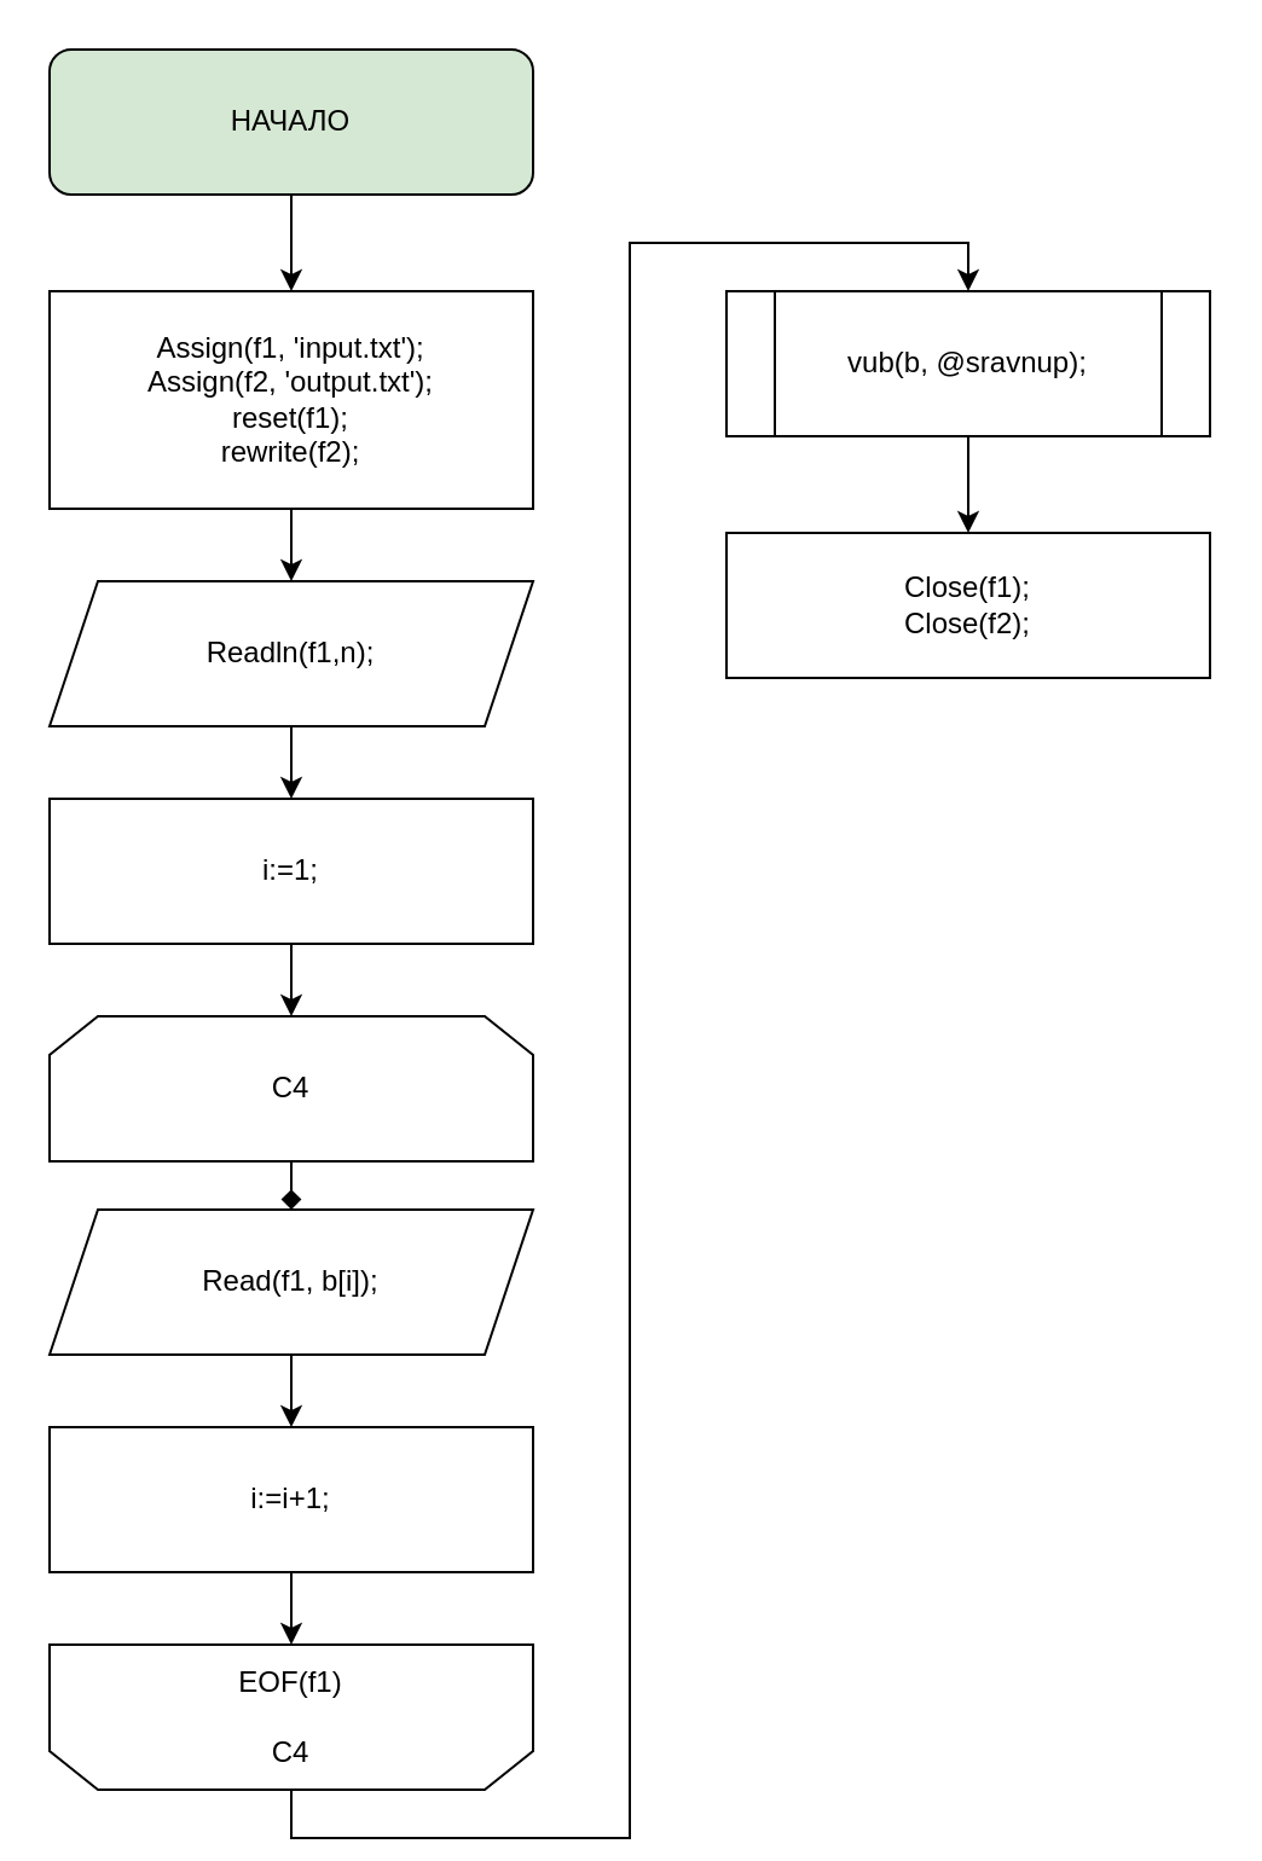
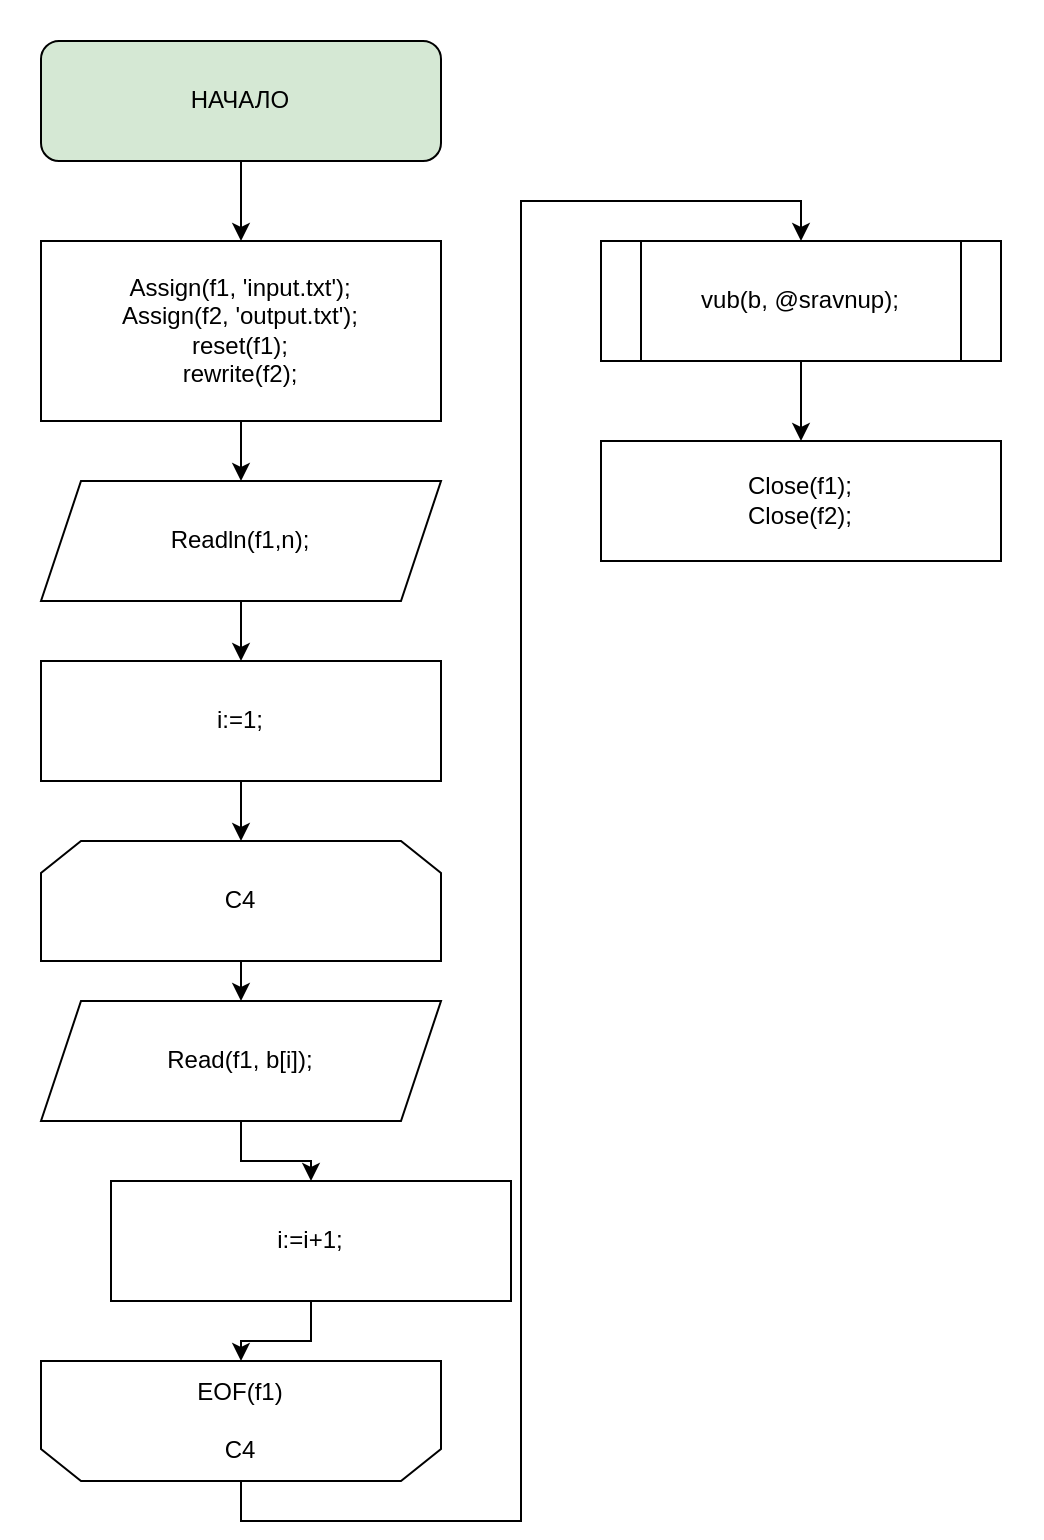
  <mxCell id="0" />
  <mxCell id="1" parent="0" />
  <mxCell id="2" style="edgeStyle=orthogonalEdgeStyle;rounded=0;orthogonalLoop=1;jettySize=auto;html=1;exitX=0.5;exitY=1;exitDx=0;exitDy=0;entryX=0.5;entryY=0;entryDx=0;entryDy=0;" edge="1" parent="1" source="3" target="5"><mxGeometry relative="1" as="geometry"><mxPoint x="120" y="120" as="targetPoint" /></mxGeometry></mxCell>
  <mxCell id="3" value="НАЧАЛО" style="rounded=1;whiteSpace=wrap;html=1;fillColor=#d5e8d4;" vertex="1" parent="1"><mxGeometry x="20" y="20" width="200" height="60" as="geometry" /></mxCell>
  <mxCell id="4" style="edgeStyle=orthogonalEdgeStyle;rounded=0;orthogonalLoop=1;jettySize=auto;html=1;exitX=0.5;exitY=1;exitDx=0;exitDy=0;entryX=0.5;entryY=0;entryDx=0;entryDy=0;" edge="1" parent="1" source="5" target="7"><mxGeometry relative="1" as="geometry" /></mxCell>
  <mxCell id="5" value="Assign(f1, 'input.txt');&lt;br&gt;Assign(f2, 'output.txt');&lt;br&gt;reset(f1);&lt;br&gt;rewrite(f2);" style="rounded=0;whiteSpace=wrap;html=1;" vertex="1" parent="1"><mxGeometry x="20" y="120" width="200" height="90" as="geometry" /></mxCell>
  <mxCell id="6" style="edgeStyle=orthogonalEdgeStyle;rounded=0;orthogonalLoop=1;jettySize=auto;html=1;exitX=0.5;exitY=1;exitDx=0;exitDy=0;entryX=0.5;entryY=0;entryDx=0;entryDy=0;" edge="1" parent="1" source="7" target="9"><mxGeometry relative="1" as="geometry" /></mxCell>
  <mxCell id="7" value="Readln(f1,n);" style="shape=parallelogram;perimeter=parallelogramPerimeter;whiteSpace=wrap;html=1;fixedSize=1;" vertex="1" parent="1"><mxGeometry x="20" y="240" width="200" height="60" as="geometry" /></mxCell>
  <mxCell id="8" style="edgeStyle=orthogonalEdgeStyle;rounded=0;orthogonalLoop=1;jettySize=auto;html=1;entryX=0.5;entryY=0;entryDx=0;entryDy=0;" edge="1" parent="1" source="9" target="11"><mxGeometry relative="1" as="geometry"><mxPoint x="120" y="430" as="targetPoint" /></mxGeometry></mxCell>
  <mxCell id="9" value="i:=1;" style="rounded=0;whiteSpace=wrap;html=1;" vertex="1" parent="1"><mxGeometry x="20" y="330" width="200" height="60" as="geometry" /></mxCell>
- <mxCell id="10" style="edgeStyle=orthogonalEdgeStyle;rounded=0;orthogonalLoop=1;jettySize=auto;html=1;exitX=0.5;exitY=1;exitDx=0;exitDy=0;entryX=0.5;entryY=0;entryDx=0;entryDy=0;endArrow=diamond;" edge="1" parent="1" source="11" target="13"><mxGeometry relative="1" as="geometry" /></mxCell>
+ <mxCell id="10" style="edgeStyle=orthogonalEdgeStyle;rounded=0;orthogonalLoop=1;jettySize=auto;html=1;exitX=0.5;exitY=1;exitDx=0;exitDy=0;entryX=0.5;entryY=0;entryDx=0;entryDy=0;" edge="1" parent="1" source="11" target="13"><mxGeometry relative="1" as="geometry" /></mxCell>
  <mxCell id="11" value="C4" style="shape=loopLimit;whiteSpace=wrap;html=1;" vertex="1" parent="1"><mxGeometry x="20" y="420" width="200" height="60" as="geometry" /></mxCell>
  <mxCell id="12" style="edgeStyle=orthogonalEdgeStyle;rounded=0;orthogonalLoop=1;jettySize=auto;html=1;exitX=0.5;exitY=1;exitDx=0;exitDy=0;" edge="1" parent="1" source="13" target="15"><mxGeometry relative="1" as="geometry" /></mxCell>
  <mxCell id="13" value="Read(f1, b[i]);" style="shape=parallelogram;perimeter=parallelogramPerimeter;whiteSpace=wrap;html=1;fixedSize=1;" vertex="1" parent="1"><mxGeometry x="20" y="500" width="200" height="60" as="geometry" /></mxCell>
  <mxCell id="14" style="edgeStyle=orthogonalEdgeStyle;rounded=0;orthogonalLoop=1;jettySize=auto;html=1;exitX=0.5;exitY=1;exitDx=0;exitDy=0;entryX=0.5;entryY=1;entryDx=0;entryDy=0;" edge="1" parent="1" source="15" target="17"><mxGeometry relative="1" as="geometry" /></mxCell>
- <mxCell id="15" value="i:=i+1;" style="rounded=0;whiteSpace=wrap;html=1;" vertex="1" parent="1"><mxGeometry x="20" y="590" width="200" height="60" as="geometry" /></mxCell>
+ <mxCell id="15" value="i:=i+1;" style="rounded=0;whiteSpace=wrap;html=1;" vertex="1" parent="1"><mxGeometry x="55" y="590" width="200" height="60" as="geometry" /></mxCell>
  <mxCell id="16" style="edgeStyle=orthogonalEdgeStyle;rounded=0;orthogonalLoop=1;jettySize=auto;html=1;exitX=0.5;exitY=0;exitDx=0;exitDy=0;entryX=0.5;entryY=0;entryDx=0;entryDy=0;" edge="1" parent="1" source="17" target="19"><mxGeometry relative="1" as="geometry" /></mxCell>
  <mxCell id="17" value="EOF(f1)&lt;br&gt;&lt;br&gt;C4" style="shape=loopLimit;whiteSpace=wrap;html=1;direction=west;" vertex="1" parent="1"><mxGeometry x="20" y="680" width="200" height="60" as="geometry" /></mxCell>
  <mxCell id="18" style="edgeStyle=orthogonalEdgeStyle;rounded=0;orthogonalLoop=1;jettySize=auto;html=1;exitX=0.5;exitY=1;exitDx=0;exitDy=0;entryX=0.5;entryY=0;entryDx=0;entryDy=0;" edge="1" parent="1" source="19" target="20"><mxGeometry relative="1" as="geometry" /></mxCell>
  <mxCell id="19" value="vub(b, @sravnup);" style="shape=process;whiteSpace=wrap;html=1;backgroundOutline=1;" vertex="1" parent="1"><mxGeometry x="300" y="120" width="200" height="60" as="geometry" /></mxCell>
  <mxCell id="20" value="Close(f1);&lt;br&gt;Close(f2);" style="rounded=0;whiteSpace=wrap;html=1;" vertex="1" parent="1"><mxGeometry x="300" y="220" width="200" height="60" as="geometry" /></mxCell>
